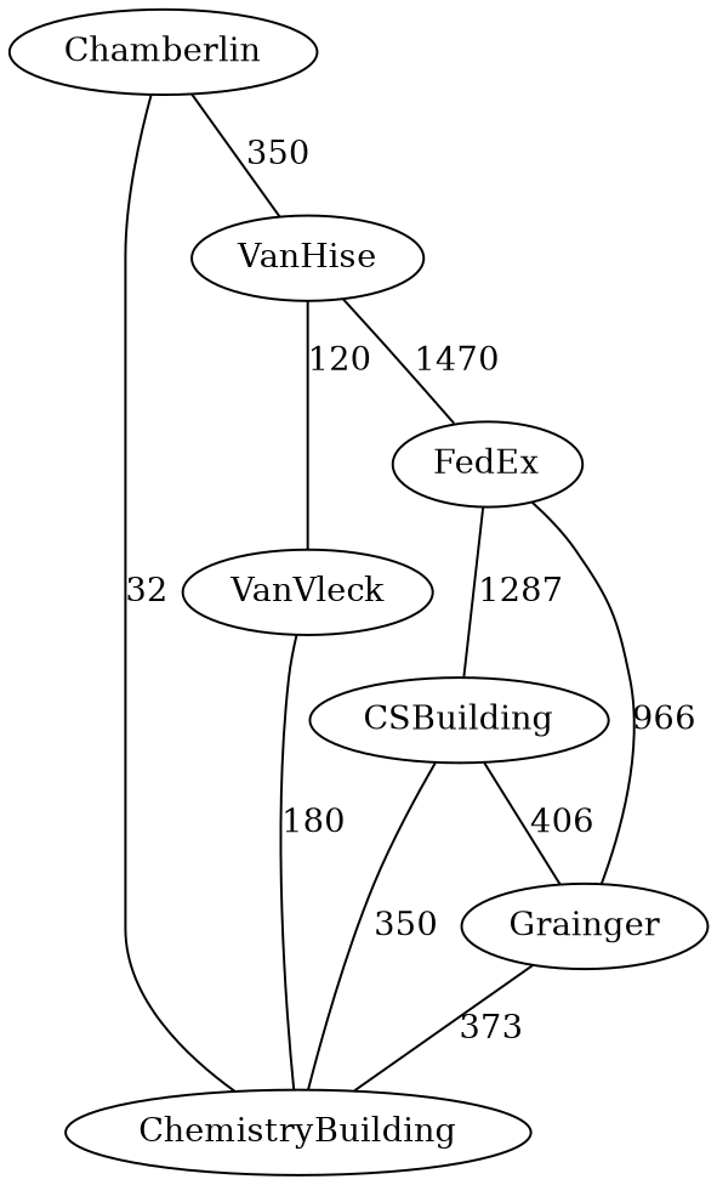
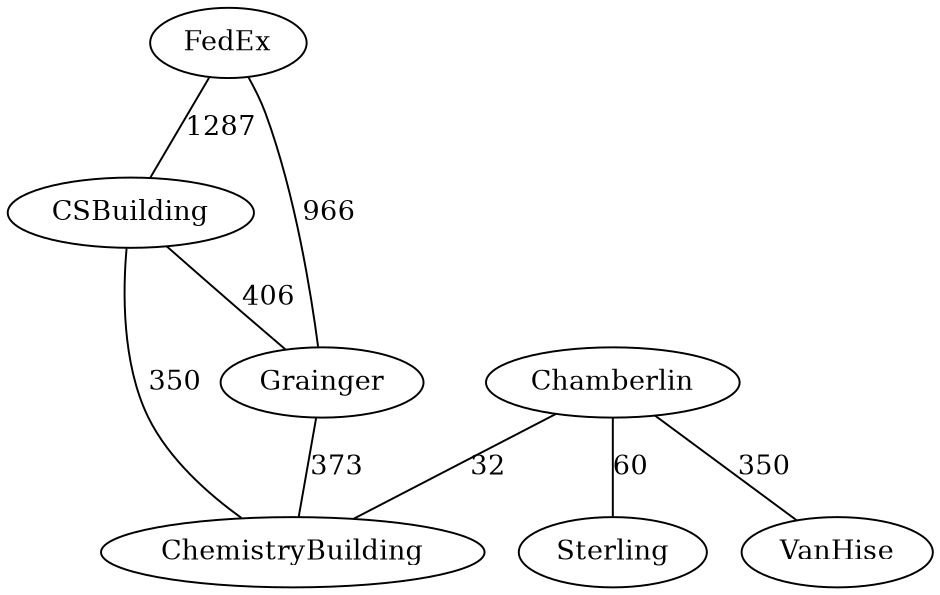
  graph {
    FedEx
    CSBuilding
    Grainger
    ChemistryBuilding
    VanHise
-   VanVleck
    Chamberlin
+   Sterling
    FedEx -- CSBuilding [label=1287]
    FedEx -- Grainger [label=966]
    CSBuilding -- Grainger [label=406]
    CSBuilding -- ChemistryBuilding [label=350]
    Grainger -- ChemistryBuilding [label=373]
-   VanHise -- FedEx [label=1470]
-   VanHise -- VanVleck [label=120]
-   VanVleck -- ChemistryBuilding [label=180]
    Chamberlin -- ChemistryBuilding [label=32]
    Chamberlin -- VanHise [label=350]
+   Chamberlin -- Sterling [label=60]
  }
